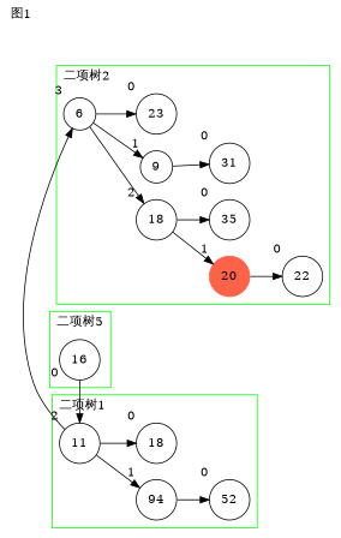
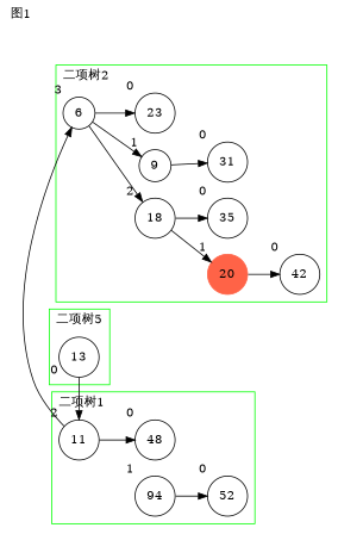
  digraph {
    label="图1"
    labeljust=l
    labelloc=t
    rankdir=LR
    node [shape=circle xlabel=0]
    n1 [label=11 xlabel=2]
    n2 [label=94 xlabel=1]
-   n3 [label=18]
+   n3 [label=48]
    n4 [label=52]
-   n5 [label=16]
+   n5 [label=13]
    n6 [label=6 xlabel=3]
    n7 [label=18 xlabel=2]
    n8 [label=9 xlabel=1]
    n9 [label=23]
    n10 [color=tomato label=20 style=filled xlabel=1]
    n11 [label=35]
    n12 [label=31]
-   n13 [label=22]
+   n13 [label=42]
    subgraph cluster_1 {
      label="二项树1"
      pencolor=green
      n1
      n2
      n3
      n4
    }
    subgraph cluster_2 {
      label="二项树5"
      pencolor=green
      n5
    }
    subgraph cluster_3 {
      label="二项树2"
      pencolor=green
      n6
      n7
      n8
      n9
      n10
      n11
      n12
      n13
    }
-   n1 -> n2
    n1 -> n3 [weight=100]
    n1 -> n6 [constraint=false]
    n2 -> n4 [weight=100]
    n5 -> n1 [constraint=false]
    n6 -> n7
    n6 -> n8
    n6 -> n9 [weight=100]
    n7 -> n10
    n7 -> n11 [weight=100]
    n8 -> n12 [weight=100]
    n10 -> n13 [weight=100]
  }
